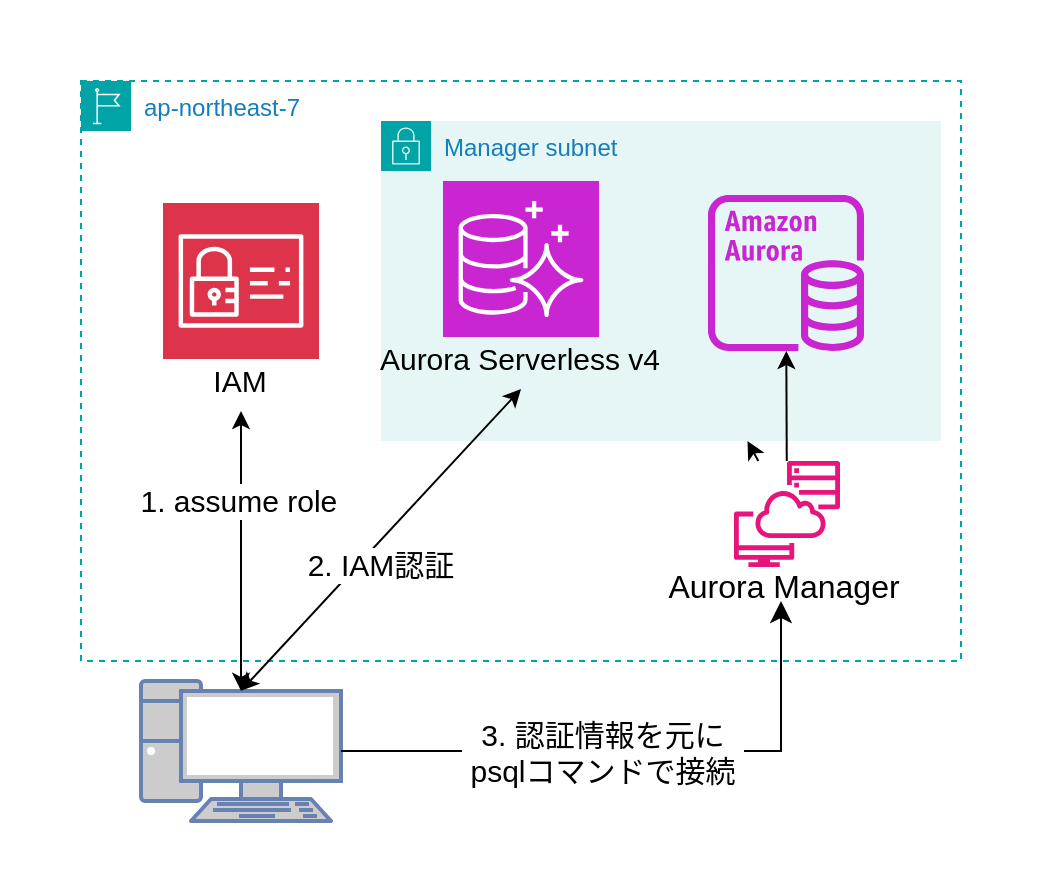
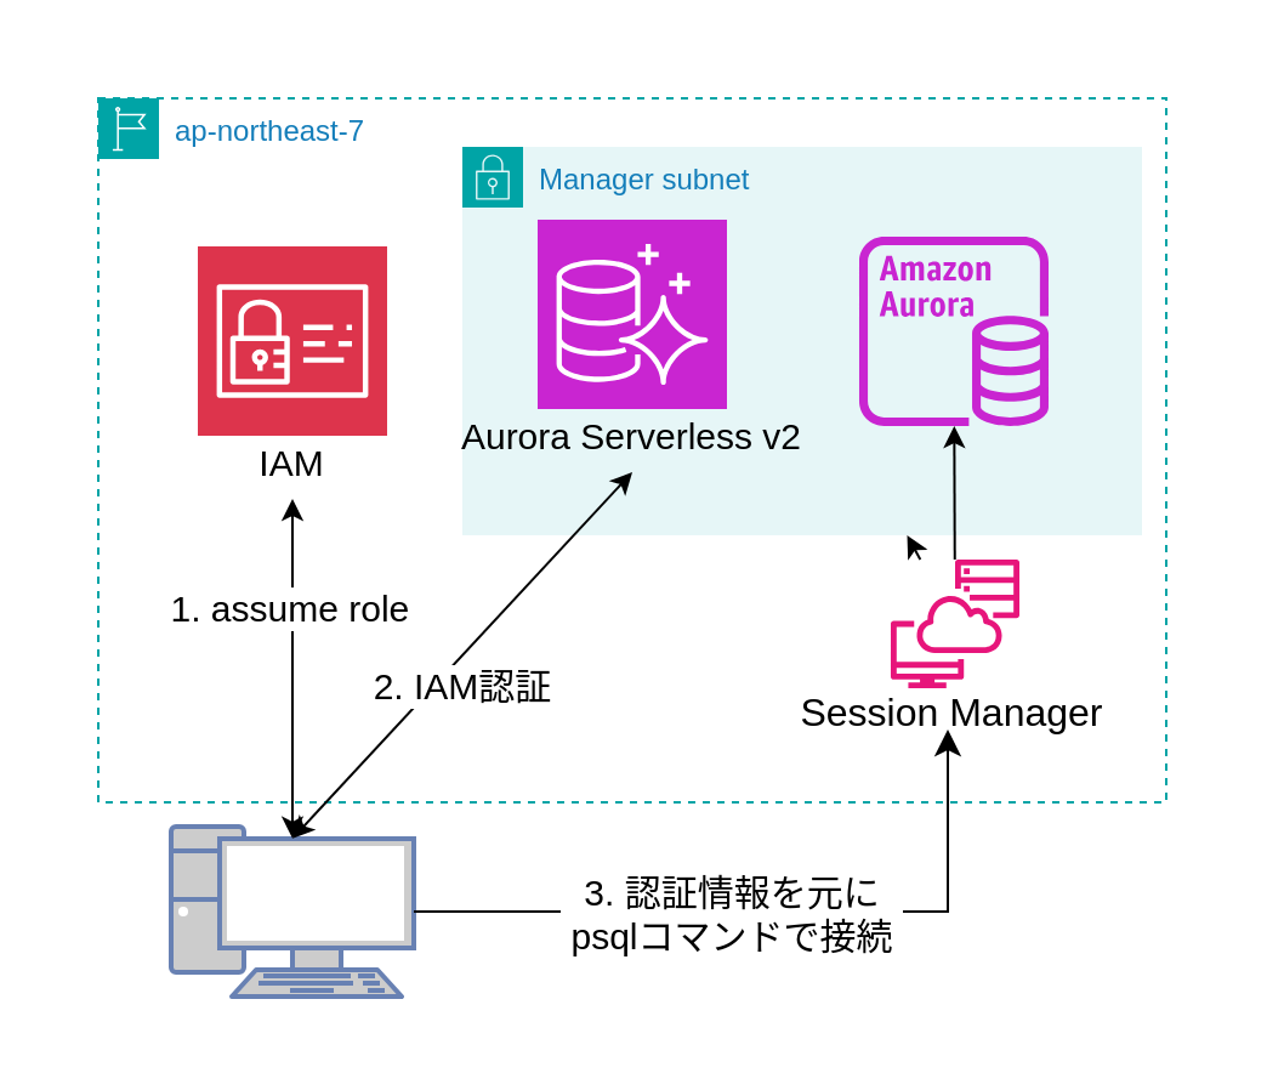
  <mxCell id="0" />
  <mxCell id="1" parent="0" />
  <mxCell id="2" value="ap-northeast-7" style="points=[[0,0],[0.25,0],[0.5,0],[0.75,0],[1,0],[1,0.25],[1,0.5],[1,0.75],[1,1],[0.75,1],[0.5,1],[0.25,1],[0,1],[0,0.75],[0,0.5],[0,0.25]];outlineConnect=0;gradientColor=none;html=1;whiteSpace=wrap;fontSize=12;fontStyle=0;container=1;pointerEvents=0;collapsible=0;recursiveResize=0;shape=mxgraph.aws4.group;grIcon=mxgraph.aws4.group_region;strokeColor=#00A4A6;fillColor=none;verticalAlign=top;align=left;spacingLeft=30;fontColor=#147EBA;dashed=1;" vertex="1" parent="1"><mxGeometry x="40" y="40" width="440" height="290" as="geometry" /></mxCell>
  <mxCell id="3" value="Manager subnet" style="points=[[0,0],[0.25,0],[0.5,0],[0.75,0],[1,0],[1,0.25],[1,0.5],[1,0.75],[1,1],[0.75,1],[0.5,1],[0.25,1],[0,1],[0,0.75],[0,0.5],[0,0.25]];outlineConnect=0;gradientColor=none;html=1;whiteSpace=wrap;fontSize=12;fontStyle=0;container=1;pointerEvents=0;collapsible=0;recursiveResize=0;shape=mxgraph.aws4.group;grIcon=mxgraph.aws4.group_security_group;grStroke=0;strokeColor=#00A4A6;fillColor=#E6F6F7;verticalAlign=top;align=left;spacingLeft=30;fontColor=#147EBA;dashed=0;" vertex="1" parent="2"><mxGeometry x="150" y="20" width="280" height="160" as="geometry" /></mxCell>
  <mxCell id="4" value="" style="group" vertex="1" connectable="0" parent="3"><mxGeometry x="10" y="30" width="150" height="102" as="geometry" /></mxCell>
  <mxCell id="5" value="" style="sketch=0;points=[[0,0,0],[0.25,0,0],[0.5,0,0],[0.75,0,0],[1,0,0],[0,1,0],[0.25,1,0],[0.5,1,0],[0.75,1,0],[1,1,0],[0,0.25,0],[0,0.5,0],[0,0.75,0],[1,0.25,0],[1,0.5,0],[1,0.75,0]];outlineConnect=0;fontColor=#232F3E;fillColor=#C925D1;strokeColor=#ffffff;dashed=0;verticalLabelPosition=bottom;verticalAlign=top;align=center;html=1;fontSize=12;fontStyle=0;aspect=fixed;shape=mxgraph.aws4.resourceIcon;resIcon=mxgraph.aws4.aurora;" vertex="1" parent="4"><mxGeometry x="21" width="78" height="78" as="geometry" /></mxCell>
- <mxCell id="6" value="&lt;font style=&quot;font-size: 15px;&quot;&gt;Aurora Serverless v4&lt;/font&gt;" style="text;html=1;align=center;verticalAlign=middle;whiteSpace=wrap;rounded=0;" vertex="1" parent="4"><mxGeometry x="-15" y="74" width="150" height="30" as="geometry" /></mxCell>
+ <mxCell id="6" value="&lt;font style=&quot;font-size: 15px;&quot;&gt;Aurora Serverless v2&lt;/font&gt;" style="text;html=1;align=center;verticalAlign=middle;whiteSpace=wrap;rounded=0;" vertex="1" parent="4"><mxGeometry x="-15" y="74" width="150" height="30" as="geometry" /></mxCell>
  <mxCell id="7" value="" style="sketch=0;outlineConnect=0;fontColor=#232F3E;gradientColor=none;fillColor=#C925D1;strokeColor=none;dashed=0;verticalLabelPosition=bottom;verticalAlign=top;align=center;html=1;fontSize=12;fontStyle=0;aspect=fixed;pointerEvents=1;shape=mxgraph.aws4.aurora_instance;" vertex="1" parent="3"><mxGeometry x="163.49" y="37" width="78" height="78" as="geometry" /></mxCell>
  <mxCell id="8" value="" style="group" vertex="1" connectable="0" parent="2"><mxGeometry x="20" y="61" width="120" height="104" as="geometry" /></mxCell>
  <mxCell id="9" value="" style="sketch=0;points=[[0,0,0],[0.25,0,0],[0.5,0,0],[0.75,0,0],[1,0,0],[0,1,0],[0.25,1,0],[0.5,1,0],[0.75,1,0],[1,1,0],[0,0.25,0],[0,0.5,0],[0,0.75,0],[1,0.25,0],[1,0.5,0],[1,0.75,0]];outlineConnect=0;fontColor=#232F3E;fillColor=#DD344C;strokeColor=#ffffff;dashed=0;verticalLabelPosition=bottom;verticalAlign=top;align=center;html=1;fontSize=12;fontStyle=0;aspect=fixed;shape=mxgraph.aws4.resourceIcon;resIcon=mxgraph.aws4.identity_and_access_management;" vertex="1" parent="8"><mxGeometry x="21" width="78" height="78" as="geometry" /></mxCell>
  <mxCell id="10" value="IAM" style="text;html=1;align=center;verticalAlign=middle;whiteSpace=wrap;rounded=0;fontSize=15;" vertex="1" parent="8"><mxGeometry y="74" width="120" height="30" as="geometry" /></mxCell>
  <mxCell id="11" value="" style="group" vertex="1" connectable="0" parent="2"><mxGeometry x="303" y="190" width="140" height="73.4" as="geometry" /></mxCell>
  <mxCell id="12" value="" style="sketch=0;outlineConnect=0;fontColor=#232F3E;gradientColor=none;fillColor=#E7157B;strokeColor=none;dashed=0;verticalLabelPosition=bottom;verticalAlign=top;align=center;html=1;fontSize=12;fontStyle=0;aspect=fixed;pointerEvents=1;shape=mxgraph.aws4.systems_manager_session_manager;" vertex="1" parent="11"><mxGeometry x="23.491" width="53.008" height="53.008" as="geometry" /></mxCell>
- <mxCell id="13" value="&lt;font style=&quot;font-size: 16px;&quot;&gt;Aurora Manager&lt;/font&gt;" style="text;html=1;align=center;verticalAlign=middle;whiteSpace=wrap;rounded=0;" vertex="1" parent="11"><mxGeometry x="-21" y="53.01" width="140" height="20.39" as="geometry" /></mxCell>
+ <mxCell id="13" value="&lt;font style=&quot;font-size: 16px;&quot;&gt;Session Manager&lt;/font&gt;" style="text;html=1;align=center;verticalAlign=middle;whiteSpace=wrap;rounded=0;" vertex="1" parent="11"><mxGeometry x="-21" y="53.01" width="140" height="20.39" as="geometry" /></mxCell>
  <mxCell id="14" style="edgeStyle=none;html=1;" edge="1" parent="2" source="12" target="3"><mxGeometry relative="1" as="geometry" /></mxCell>
  <mxCell id="15" value="" style="endArrow=classic;html=1;" edge="1" parent="2" source="12" target="7"><mxGeometry width="50" height="50" relative="1" as="geometry"><mxPoint x="310" y="230" as="sourcePoint" /><mxPoint x="360" y="180" as="targetPoint" /></mxGeometry></mxCell>
  <mxCell id="16" value="" style="rounded=0;whiteSpace=wrap;html=1;strokeColor=none;fillColor=none;" vertex="1" parent="2"><mxGeometry x="-20" y="-20" width="480" height="400" as="geometry" /></mxCell>
  <mxCell id="17" value="" style="fontColor=#0066CC;verticalAlign=top;verticalLabelPosition=bottom;labelPosition=center;align=center;html=1;outlineConnect=0;fillColor=#CCCCCC;strokeColor=#6881B3;gradientColor=none;gradientDirection=north;strokeWidth=2;shape=mxgraph.networks.pc;" vertex="1" parent="1"><mxGeometry x="70" y="340" width="100" height="70" as="geometry" /></mxCell>
  <mxCell id="18" value="" style="endArrow=classic;startArrow=classic;html=1;exitX=0.5;exitY=0.07;exitDx=0;exitDy=0;exitPerimeter=0;entryX=0.5;entryY=1;entryDx=0;entryDy=0;" edge="1" parent="1" source="17" target="10"><mxGeometry width="50" height="50" relative="1" as="geometry"><mxPoint x="350" y="270" as="sourcePoint" /><mxPoint x="400" y="220" as="targetPoint" /></mxGeometry></mxCell>
  <mxCell id="19" value="1. assume role&amp;nbsp;" style="edgeLabel;html=1;align=center;verticalAlign=middle;resizable=0;points=[];fontSize=15;" vertex="1" connectable="0" parent="18"><mxGeometry x="0.485" y="1" relative="1" as="geometry"><mxPoint x="1" y="9" as="offset" /></mxGeometry></mxCell>
  <mxCell id="20" value="" style="endArrow=classic;startArrow=classic;html=1;exitX=0.5;exitY=0.07;exitDx=0;exitDy=0;exitPerimeter=0;entryX=0.5;entryY=1;entryDx=0;entryDy=0;" edge="1" parent="1" source="17" target="6"><mxGeometry width="50" height="50" relative="1" as="geometry"><mxPoint x="130" y="355" as="sourcePoint" /><mxPoint x="130" y="215" as="targetPoint" /></mxGeometry></mxCell>
  <mxCell id="21" value="2. IAM認証" style="edgeLabel;html=1;align=center;verticalAlign=middle;resizable=0;points=[];fontSize=15;" vertex="1" connectable="0" parent="20"><mxGeometry x="0.179" y="-3" relative="1" as="geometry"><mxPoint x="-15" y="23" as="offset" /></mxGeometry></mxCell>
  <mxCell id="22" value="" style="edgeStyle=elbowEdgeStyle;elbow=horizontal;endArrow=classic;html=1;curved=0;rounded=0;endSize=8;startSize=8;" edge="1" parent="1" source="17"><mxGeometry width="50" height="50" relative="1" as="geometry"><mxPoint x="350" y="270" as="sourcePoint" /><mxPoint x="390" y="300" as="targetPoint" /><Array as="points"><mxPoint x="390" y="260" /></Array></mxGeometry></mxCell>
  <mxCell id="23" value="3. 認証情報を元に&lt;div&gt;&amp;nbsp;psqlコマンドで接続&amp;nbsp;&lt;/div&gt;" style="edgeLabel;html=1;align=center;verticalAlign=middle;resizable=0;points=[];fontSize=15;" vertex="1" connectable="0" parent="22"><mxGeometry x="-0.356" relative="1" as="geometry"><mxPoint x="35" as="offset" /></mxGeometry></mxCell>
